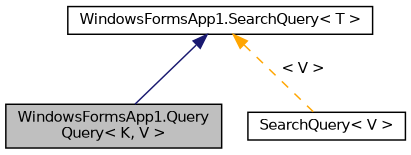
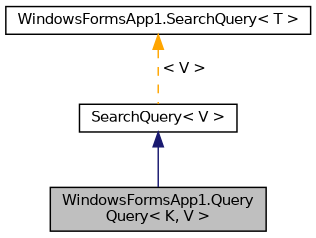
  digraph {
    node [color=black fillcolor=white fontname=Helvetica fontsize=10 shape=record style=filled]
    edge [dir=back fontname=Helvetica fontsize=10 labelfontname=Helvetica labelfontsize=10]
    n1 [fillcolor=grey75 fontcolor=black height=0.2 label="WindowsFormsApp1.Query\lQuery\< K, V \>" width=0.4]
    n2 [height=0.2 label="SearchQuery\< V \>" width=0.4]
    n3 [height=0.2 label="WindowsFormsApp1.SearchQuery\< T \>" width=0.4]
-   n3 -> n1 [color=midnightblue style=solid]
+   n2 -> n1 [color=midnightblue style=solid]
    n3 -> n2 [color=orange label=" \< V \>" style=dashed]
  }
